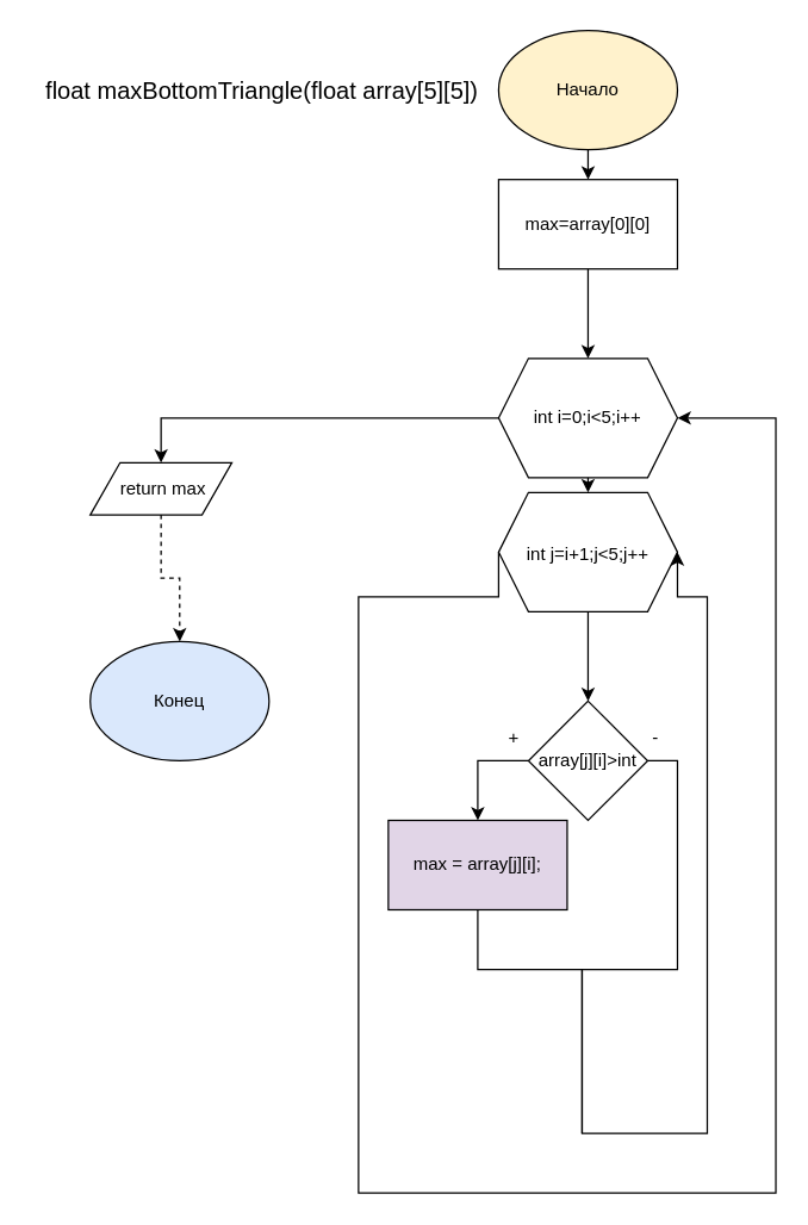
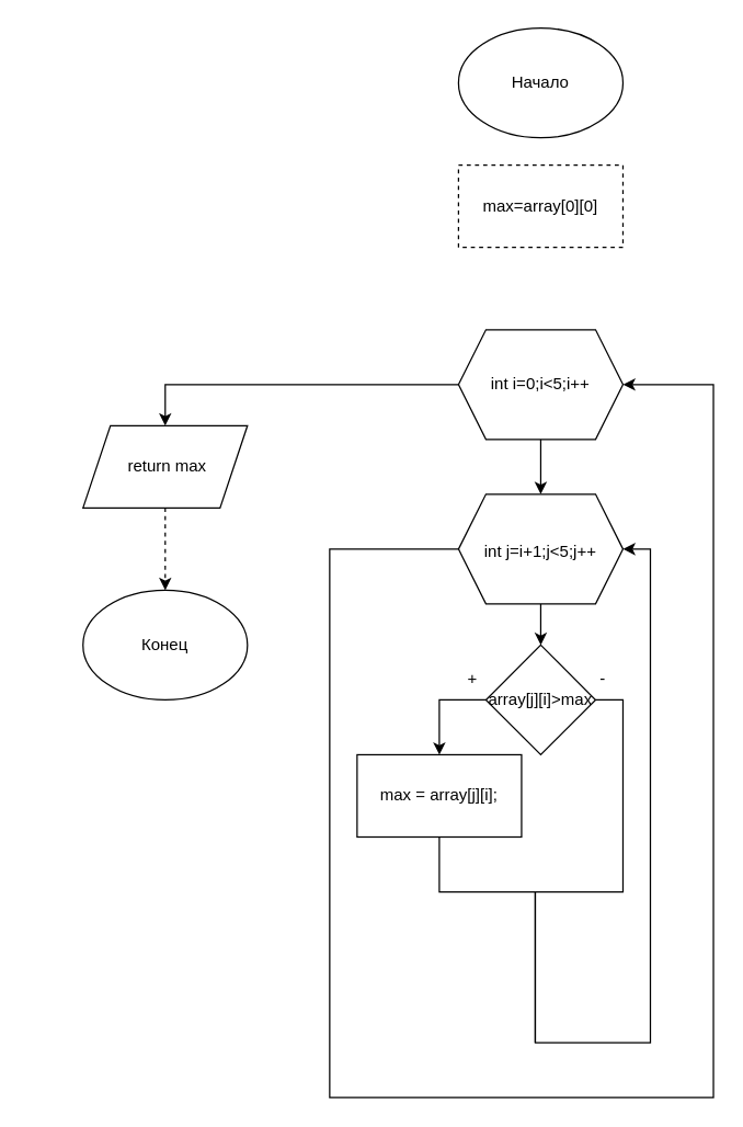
  <mxCell id="0" />
  <mxCell id="1" parent="0" />
- <mxCell id="2" style="edgeStyle=orthogonalEdgeStyle;rounded=0;orthogonalLoop=1;jettySize=auto;html=1;exitX=0.5;exitY=1;exitDx=0;exitDy=0;entryX=0.5;entryY=0;entryDx=0;entryDy=0;" edge="1" parent="1" source="3" target="5"><mxGeometry relative="1" as="geometry" /></mxCell>
- <mxCell id="3" value="&lt;div&gt;Начало&lt;/div&gt;" style="ellipse;whiteSpace=wrap;html=1;fillColor=#fff2cc;" vertex="1" parent="1"><mxGeometry x="334" y="20" width="120" height="80" as="geometry" /></mxCell>
- <mxCell id="4" style="edgeStyle=orthogonalEdgeStyle;rounded=0;orthogonalLoop=1;jettySize=auto;html=1;exitX=0.5;exitY=1;exitDx=0;exitDy=0;entryX=0.5;entryY=0;entryDx=0;entryDy=0;" edge="1" parent="1" source="5" target="8"><mxGeometry relative="1" as="geometry" /></mxCell>
- <mxCell id="5" value="max=array[0][0]" style="rounded=0;whiteSpace=wrap;html=1;" vertex="1" parent="1"><mxGeometry x="334" y="120" width="120" height="60" as="geometry" /></mxCell>
+ <mxCell id="3" value="&lt;div&gt;Начало&lt;/div&gt;" style="ellipse;whiteSpace=wrap;html=1;" vertex="1" parent="1"><mxGeometry x="334" y="20" width="120" height="80" as="geometry" /></mxCell>
+ <mxCell id="5" value="max=array[0][0]" style="rounded=0;whiteSpace=wrap;html=1;dashed=1;" vertex="1" parent="1"><mxGeometry x="334" y="120" width="120" height="60" as="geometry" /></mxCell>
  <mxCell id="6" style="edgeStyle=orthogonalEdgeStyle;rounded=0;orthogonalLoop=1;jettySize=auto;html=1;exitX=0.5;exitY=1;exitDx=0;exitDy=0;entryX=0.5;entryY=0;entryDx=0;entryDy=0;strokeColor=default;fontSize=16;endArrow=classic;endFill=1;" edge="1" parent="1" source="8" target="12"><mxGeometry relative="1" as="geometry" /></mxCell>
  <mxCell id="7" style="edgeStyle=orthogonalEdgeStyle;rounded=0;orthogonalLoop=1;jettySize=auto;html=1;exitX=0;exitY=0.5;exitDx=0;exitDy=0;entryX=0.5;entryY=0;entryDx=0;entryDy=0;strokeColor=default;fontSize=12;endArrow=classic;endFill=1;" edge="1" parent="1" source="8" target="21"><mxGeometry relative="1" as="geometry" /></mxCell>
  <mxCell id="8" value="int i=0;i&amp;lt;5;i++" style="shape=hexagon;perimeter=hexagonPerimeter2;whiteSpace=wrap;html=1;fixedSize=1;" vertex="1" parent="1"><mxGeometry x="334" y="240" width="120" height="80" as="geometry" /></mxCell>
- <mxCell id="9" value="float maxBottomTriangle(float array[5][5])" style="text;html=1;align=center;verticalAlign=middle;resizable=0;points=[];autosize=1;strokeColor=none;fillColor=none;fontSize=16;" vertex="1" parent="1"><mxGeometry x="20" y="45" width="310" height="30" as="geometry" /></mxCell>
  <mxCell id="10" style="edgeStyle=orthogonalEdgeStyle;rounded=0;orthogonalLoop=1;jettySize=auto;html=1;exitX=0.5;exitY=1;exitDx=0;exitDy=0;entryX=0.5;entryY=0;entryDx=0;entryDy=0;strokeColor=default;fontSize=12;endArrow=classic;endFill=1;" edge="1" parent="1" source="12" target="15"><mxGeometry relative="1" as="geometry" /></mxCell>
  <mxCell id="11" style="edgeStyle=orthogonalEdgeStyle;rounded=0;orthogonalLoop=1;jettySize=auto;html=1;exitX=0;exitY=0.5;exitDx=0;exitDy=0;entryX=1;entryY=0.5;entryDx=0;entryDy=0;strokeColor=default;fontSize=12;endArrow=classic;endFill=1;" edge="1" parent="1" source="12" target="8"><mxGeometry relative="1" as="geometry"><Array as="points"><mxPoint x="240" y="400" /><mxPoint x="240" y="800" /><mxPoint x="520" y="800" /><mxPoint x="520" y="280" /></Array></mxGeometry></mxCell>
- <mxCell id="12" value="&lt;font style=&quot;font-size: 12px;&quot;&gt;int j=i+1;j&amp;lt;5;j++&lt;/font&gt;" style="shape=hexagon;perimeter=hexagonPerimeter2;whiteSpace=wrap;html=1;fixedSize=1;fontSize=16;" vertex="1" parent="1"><mxGeometry x="334" y="330" width="120" height="80" as="geometry" /></mxCell>
+ <mxCell id="12" value="&lt;font style=&quot;font-size: 12px;&quot;&gt;int j=i+1;j&amp;lt;5;j++&lt;/font&gt;" style="shape=hexagon;perimeter=hexagonPerimeter2;whiteSpace=wrap;html=1;fixedSize=1;fontSize=16;" vertex="1" parent="1"><mxGeometry x="334" y="360" width="120" height="80" as="geometry" /></mxCell>
  <mxCell id="13" style="edgeStyle=orthogonalEdgeStyle;rounded=0;orthogonalLoop=1;jettySize=auto;html=1;exitX=0;exitY=0.5;exitDx=0;exitDy=0;entryX=0.5;entryY=0;entryDx=0;entryDy=0;strokeColor=default;fontSize=12;endArrow=classic;endFill=1;" edge="1" parent="1" source="15" target="17"><mxGeometry relative="1" as="geometry" /></mxCell>
  <mxCell id="14" style="edgeStyle=orthogonalEdgeStyle;rounded=0;orthogonalLoop=1;jettySize=auto;html=1;exitX=1;exitY=0.5;exitDx=0;exitDy=0;strokeColor=default;fontSize=12;endArrow=none;endFill=0;" edge="1" parent="1" source="15"><mxGeometry relative="1" as="geometry"><mxPoint x="390" y="760" as="targetPoint" /><Array as="points"><mxPoint x="454" y="510" /><mxPoint x="454" y="650" /><mxPoint x="390" y="650" /></Array></mxGeometry></mxCell>
- <mxCell id="15" value="array[j][i]&amp;gt;int" style="rhombus;whiteSpace=wrap;html=1;fontSize=12;" vertex="1" parent="1"><mxGeometry x="354" y="470" width="80" height="80" as="geometry" /></mxCell>
+ <mxCell id="15" value="array[j][i]&amp;gt;max" style="rhombus;whiteSpace=wrap;html=1;fontSize=12;" vertex="1" parent="1"><mxGeometry x="354" y="470" width="80" height="80" as="geometry" /></mxCell>
  <mxCell id="16" style="edgeStyle=orthogonalEdgeStyle;rounded=0;orthogonalLoop=1;jettySize=auto;html=1;exitX=0.5;exitY=1;exitDx=0;exitDy=0;entryX=1;entryY=0.5;entryDx=0;entryDy=0;strokeColor=default;fontSize=12;endArrow=classic;endFill=1;" edge="1" parent="1" source="17" target="12"><mxGeometry relative="1" as="geometry"><Array as="points"><mxPoint x="320" y="650" /><mxPoint x="390" y="650" /><mxPoint x="390" y="760" /><mxPoint x="474" y="760" /><mxPoint x="474" y="400" /></Array></mxGeometry></mxCell>
- <mxCell id="17" value="max = array[j][i];" style="rounded=0;whiteSpace=wrap;html=1;fontSize=12;fillColor=#e1d5e7;" vertex="1" parent="1"><mxGeometry x="260" y="550" width="120" height="60" as="geometry" /></mxCell>
+ <mxCell id="17" value="max = array[j][i];" style="rounded=0;whiteSpace=wrap;html=1;fontSize=12;" vertex="1" parent="1"><mxGeometry x="260" y="550" width="120" height="60" as="geometry" /></mxCell>
  <mxCell id="18" value="+" style="text;html=1;align=center;verticalAlign=middle;resizable=0;points=[];autosize=1;strokeColor=none;fillColor=none;fontSize=12;" vertex="1" parent="1"><mxGeometry x="329" y="480" width="30" height="30" as="geometry" /></mxCell>
  <mxCell id="19" value="-" style="text;html=1;align=center;verticalAlign=middle;resizable=0;points=[];autosize=1;strokeColor=none;fillColor=none;fontSize=12;" vertex="1" parent="1"><mxGeometry x="424" y="480" width="30" height="30" as="geometry" /></mxCell>
  <mxCell id="20" style="edgeStyle=orthogonalEdgeStyle;rounded=0;orthogonalLoop=1;jettySize=auto;html=1;exitX=0.5;exitY=1;exitDx=0;exitDy=0;strokeColor=default;fontSize=12;endArrow=classic;endFill=1;dashed=1;" edge="1" parent="1" source="21" target="22"><mxGeometry relative="1" as="geometry" /></mxCell>
- <mxCell id="21" value="&amp;nbsp;return max" style="shape=parallelogram;perimeter=parallelogramPerimeter;whiteSpace=wrap;html=1;fixedSize=1;fontSize=12;" vertex="1" parent="1"><mxGeometry x="60" y="310" width="95" height="35" as="geometry" /></mxCell>
- <mxCell id="22" value="Конец" style="ellipse;whiteSpace=wrap;html=1;fontSize=12;fillColor=#dae8fc;" vertex="1" parent="1"><mxGeometry x="60" y="430" width="120" height="80" as="geometry" /></mxCell>
+ <mxCell id="21" value="&amp;nbsp;return max" style="shape=parallelogram;perimeter=parallelogramPerimeter;whiteSpace=wrap;html=1;fixedSize=1;fontSize=12;" vertex="1" parent="1"><mxGeometry x="60" y="310" width="120" height="60" as="geometry" /></mxCell>
+ <mxCell id="22" value="Конец" style="ellipse;whiteSpace=wrap;html=1;fontSize=12;" vertex="1" parent="1"><mxGeometry x="60" y="430" width="120" height="80" as="geometry" /></mxCell>
